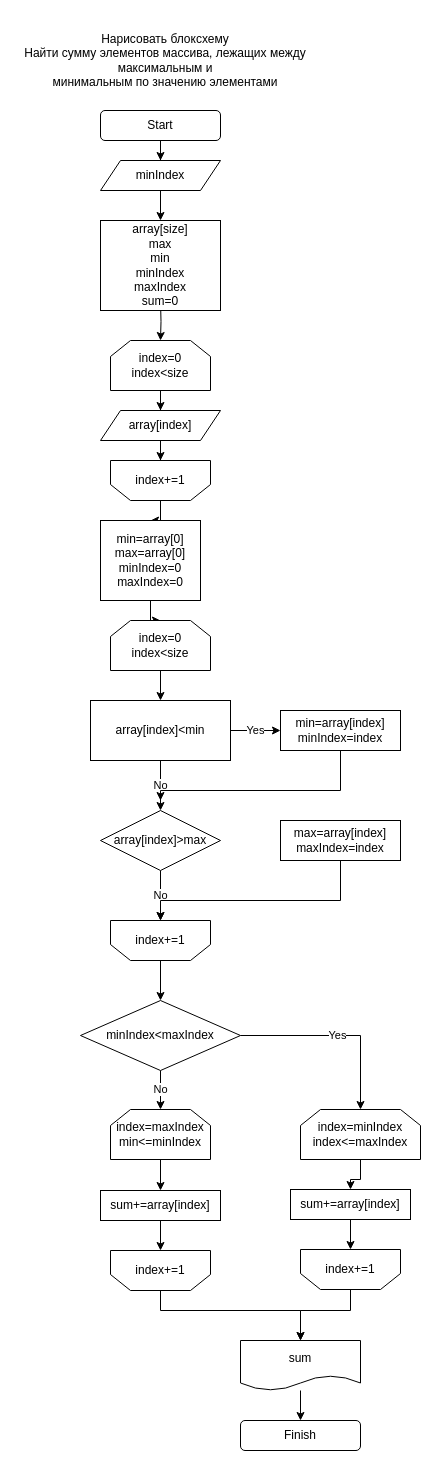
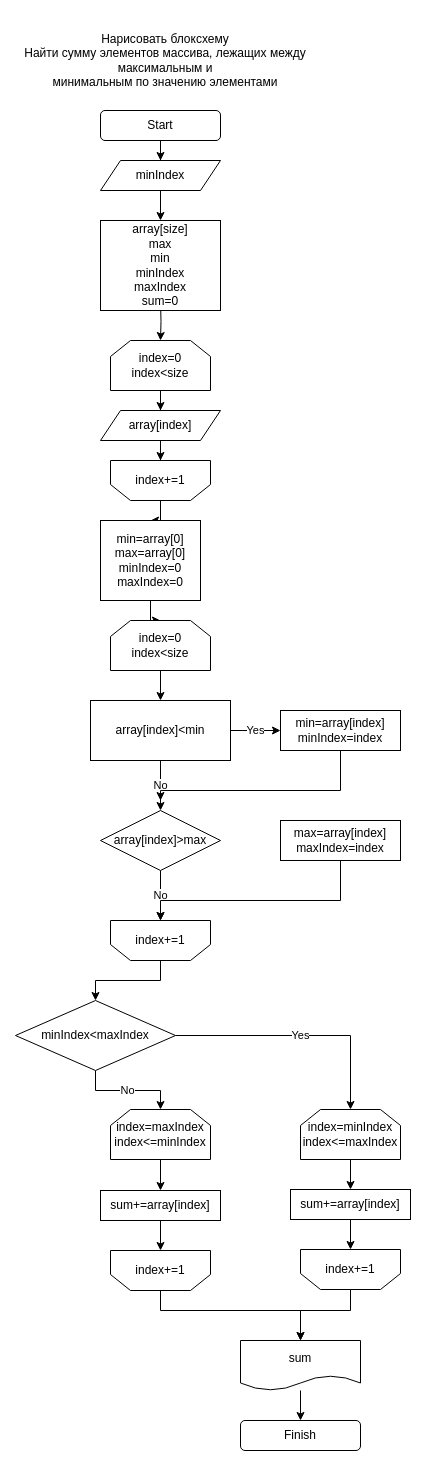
  <mxCell id="0" />
  <mxCell id="1" parent="0" />
  <mxCell id="2" value="Нарисовать блоксхему&lt;br&gt;Найти сумму элементов массива, лежащих между максимальным и&lt;br&gt;минимальным по значению элементами&lt;br&gt;" style="text;html=1;strokeColor=none;fillColor=none;align=center;verticalAlign=middle;whiteSpace=wrap;rounded=0;" parent="1" vertex="1"><mxGeometry x="20" y="20" width="290" height="80" as="geometry" /></mxCell>
  <mxCell id="3" style="edgeStyle=orthogonalEdgeStyle;rounded=0;orthogonalLoop=1;jettySize=auto;html=1;exitX=0.5;exitY=1;exitDx=0;exitDy=0;" parent="1" source="4" target="6" edge="1"><mxGeometry relative="1" as="geometry" /></mxCell>
  <mxCell id="4" value="Start" style="rounded=1;whiteSpace=wrap;html=1;" parent="1" vertex="1"><mxGeometry x="100" y="110" width="120" height="30" as="geometry" /></mxCell>
  <mxCell id="5" value="" style="edgeStyle=orthogonalEdgeStyle;rounded=0;orthogonalLoop=1;jettySize=auto;html=1;" parent="1" source="6" target="8" edge="1"><mxGeometry relative="1" as="geometry" /></mxCell>
  <mxCell id="6" value="minIndex" style="shape=parallelogram;perimeter=parallelogramPerimeter;whiteSpace=wrap;html=1;fixedSize=1;" parent="1" vertex="1"><mxGeometry x="100" y="160" width="120" height="30" as="geometry" /></mxCell>
  <mxCell id="7" style="edgeStyle=orthogonalEdgeStyle;rounded=0;orthogonalLoop=1;jettySize=auto;html=1;entryX=0.5;entryY=0;entryDx=0;entryDy=0;" parent="1" target="10" edge="1"><mxGeometry relative="1" as="geometry"><mxPoint x="160" y="300" as="sourcePoint" /></mxGeometry></mxCell>
  <mxCell id="8" value="array[size]&lt;br&gt;max&lt;br&gt;min&lt;br&gt;minIndex&lt;br&gt;maxIndex&lt;br&gt;sum=0" style="whiteSpace=wrap;html=1;" parent="1" vertex="1"><mxGeometry x="100" y="220" width="120" height="90" as="geometry" /></mxCell>
  <mxCell id="9" value="" style="edgeStyle=orthogonalEdgeStyle;rounded=0;orthogonalLoop=1;jettySize=auto;html=1;" parent="1" source="10" target="12" edge="1"><mxGeometry relative="1" as="geometry" /></mxCell>
  <mxCell id="10" value="index=0&lt;br&gt;index&amp;lt;size" style="shape=loopLimit;whiteSpace=wrap;html=1;" parent="1" vertex="1"><mxGeometry x="110" y="340" width="100" height="50" as="geometry" /></mxCell>
  <mxCell id="11" style="edgeStyle=orthogonalEdgeStyle;rounded=0;orthogonalLoop=1;jettySize=auto;html=1;exitX=0.5;exitY=1;exitDx=0;exitDy=0;" parent="1" source="12" target="14" edge="1"><mxGeometry relative="1" as="geometry" /></mxCell>
  <mxCell id="12" value="array[index]" style="shape=parallelogram;perimeter=parallelogramPerimeter;whiteSpace=wrap;html=1;fixedSize=1;" parent="1" vertex="1"><mxGeometry x="100" y="410" width="120" height="30" as="geometry" /></mxCell>
  <mxCell id="13" value="" style="edgeStyle=orthogonalEdgeStyle;rounded=0;orthogonalLoop=1;jettySize=auto;html=1;" parent="1" source="14" target="16" edge="1"><mxGeometry relative="1" as="geometry" /></mxCell>
  <mxCell id="14" value="index+=1" style="shape=loopLimit;whiteSpace=wrap;html=1;direction=west;" parent="1" vertex="1"><mxGeometry x="110" y="460" width="100" height="40" as="geometry" /></mxCell>
  <mxCell id="15" value="" style="edgeStyle=orthogonalEdgeStyle;rounded=0;orthogonalLoop=1;jettySize=auto;html=1;" parent="1" source="16" target="18" edge="1"><mxGeometry relative="1" as="geometry" /></mxCell>
  <mxCell id="16" value="min=array[0]&lt;br&gt;max=array[0]&lt;br&gt;minIndex=0&lt;br&gt;maxIndex=0" style="whiteSpace=wrap;html=1;" parent="1" vertex="1"><mxGeometry x="100" y="520" width="100" height="80" as="geometry" /></mxCell>
  <mxCell id="17" value="" style="edgeStyle=orthogonalEdgeStyle;rounded=0;orthogonalLoop=1;jettySize=auto;html=1;" parent="1" source="18" target="21" edge="1"><mxGeometry relative="1" as="geometry" /></mxCell>
  <mxCell id="18" value="index=0&lt;br&gt;index&amp;lt;size" style="shape=loopLimit;whiteSpace=wrap;html=1;" parent="1" vertex="1"><mxGeometry x="110" y="620" width="100" height="50" as="geometry" /></mxCell>
  <mxCell id="19" value="Yes" style="edgeStyle=orthogonalEdgeStyle;rounded=0;orthogonalLoop=1;jettySize=auto;html=1;" parent="1" source="21" target="23" edge="1"><mxGeometry relative="1" as="geometry" /></mxCell>
  <mxCell id="20" value="No" style="edgeStyle=orthogonalEdgeStyle;rounded=0;orthogonalLoop=1;jettySize=auto;html=1;" parent="1" source="21" target="25" edge="1"><mxGeometry relative="1" as="geometry" /></mxCell>
  <mxCell id="21" value="array[index]&amp;lt;min" style="whiteSpace=wrap;html=1;rounded=0;" parent="1" vertex="1"><mxGeometry x="90" y="700" width="140" height="60" as="geometry" /></mxCell>
  <mxCell id="22" style="edgeStyle=orthogonalEdgeStyle;rounded=0;orthogonalLoop=1;jettySize=auto;html=1;" parent="1" source="23" edge="1"><mxGeometry relative="1" as="geometry"><mxPoint x="160" y="800" as="targetPoint" /><Array as="points"><mxPoint x="340" y="790" /><mxPoint x="160" y="790" /></Array></mxGeometry></mxCell>
  <mxCell id="23" value="min=array[index]&lt;br&gt;minIndex=index" style="whiteSpace=wrap;html=1;" parent="1" vertex="1"><mxGeometry x="280" y="710" width="120" height="40" as="geometry" /></mxCell>
  <mxCell id="24" value="No" style="edgeStyle=orthogonalEdgeStyle;rounded=0;orthogonalLoop=1;jettySize=auto;html=1;" parent="1" source="25" target="29" edge="1"><mxGeometry relative="1" as="geometry" /></mxCell>
  <mxCell id="25" value="array[index]&amp;gt;max" style="rhombus;whiteSpace=wrap;html=1;" parent="1" vertex="1"><mxGeometry x="100" y="810" width="120" height="60" as="geometry" /></mxCell>
  <mxCell id="26" style="edgeStyle=orthogonalEdgeStyle;rounded=0;orthogonalLoop=1;jettySize=auto;html=1;entryX=0.5;entryY=1;entryDx=0;entryDy=0;" parent="1" source="27" target="29" edge="1"><mxGeometry relative="1" as="geometry"><Array as="points"><mxPoint x="340" y="900" /><mxPoint x="160" y="900" /></Array></mxGeometry></mxCell>
  <mxCell id="27" value="max=array[index]&lt;br&gt;maxIndex=index" style="whiteSpace=wrap;html=1;" parent="1" vertex="1"><mxGeometry x="280" y="820" width="120" height="40" as="geometry" /></mxCell>
  <mxCell id="28" value="" style="edgeStyle=orthogonalEdgeStyle;rounded=0;orthogonalLoop=1;jettySize=auto;html=1;" parent="1" source="29" target="32" edge="1"><mxGeometry relative="1" as="geometry" /></mxCell>
  <mxCell id="29" value="index+=1" style="shape=loopLimit;whiteSpace=wrap;html=1;direction=west;" parent="1" vertex="1"><mxGeometry x="110" y="920" width="100" height="40" as="geometry" /></mxCell>
  <mxCell id="30" value="Yes" style="edgeStyle=orthogonalEdgeStyle;rounded=0;orthogonalLoop=1;jettySize=auto;html=1;" parent="1" source="32" target="34" edge="1"><mxGeometry relative="1" as="geometry" /></mxCell>
  <mxCell id="31" value="No" style="edgeStyle=orthogonalEdgeStyle;rounded=0;orthogonalLoop=1;jettySize=auto;html=1;" parent="1" source="32" target="36" edge="1"><mxGeometry relative="1" as="geometry" /></mxCell>
- <mxCell id="32" value="minIndex&amp;lt;maxIndex" style="rhombus;whiteSpace=wrap;html=1;" parent="1" vertex="1"><mxGeometry x="80" y="1000" width="160" height="70" as="geometry" /></mxCell>
+ <mxCell id="32" value="minIndex&amp;lt;maxIndex" style="rhombus;whiteSpace=wrap;html=1;" parent="1" vertex="1"><mxGeometry x="15" y="1000" width="160" height="70" as="geometry" /></mxCell>
  <mxCell id="33" value="" style="edgeStyle=orthogonalEdgeStyle;rounded=0;orthogonalLoop=1;jettySize=auto;html=1;" parent="1" source="34" target="38" edge="1"><mxGeometry relative="1" as="geometry" /></mxCell>
- <mxCell id="34" value="index=minIndex&lt;br&gt;index&amp;lt;=maxIndex" style="shape=loopLimit;whiteSpace=wrap;html=1;" parent="1" vertex="1"><mxGeometry x="300" y="1109" width="120" height="50" as="geometry" /></mxCell>
+ <mxCell id="34" value="index=minIndex&lt;br&gt;index&amp;lt;=maxIndex" style="shape=loopLimit;whiteSpace=wrap;html=1;" parent="1" vertex="1"><mxGeometry x="300" y="1109" width="100" height="50" as="geometry" /></mxCell>
  <mxCell id="35" value="" style="edgeStyle=orthogonalEdgeStyle;rounded=0;orthogonalLoop=1;jettySize=auto;html=1;" parent="1" source="36" target="42" edge="1"><mxGeometry relative="1" as="geometry" /></mxCell>
- <mxCell id="36" value="index=maxIndex&lt;br&gt;min&amp;lt;=minIndex" style="shape=loopLimit;whiteSpace=wrap;html=1;" parent="1" vertex="1"><mxGeometry x="110" y="1109" width="100" height="50" as="geometry" /></mxCell>
+ <mxCell id="36" value="index=maxIndex&lt;br&gt;index&amp;lt;=minIndex" style="shape=loopLimit;whiteSpace=wrap;html=1;" parent="1" vertex="1"><mxGeometry x="110" y="1109" width="100" height="50" as="geometry" /></mxCell>
  <mxCell id="37" value="" style="edgeStyle=orthogonalEdgeStyle;rounded=0;orthogonalLoop=1;jettySize=auto;html=1;" parent="1" source="38" target="40" edge="1"><mxGeometry relative="1" as="geometry" /></mxCell>
  <mxCell id="38" value="sum+=array[index]" style="whiteSpace=wrap;html=1;" parent="1" vertex="1"><mxGeometry x="290" y="1189" width="120" height="30" as="geometry" /></mxCell>
  <mxCell id="39" style="edgeStyle=orthogonalEdgeStyle;rounded=0;orthogonalLoop=1;jettySize=auto;html=1;" parent="1" source="40" target="46" edge="1"><mxGeometry relative="1" as="geometry"><Array as="points"><mxPoint x="350" y="1310" /><mxPoint x="300" y="1310" /></Array></mxGeometry></mxCell>
  <mxCell id="40" value="index+=1" style="shape=loopLimit;whiteSpace=wrap;html=1;direction=west;" parent="1" vertex="1"><mxGeometry x="300" y="1249" width="100" height="40" as="geometry" /></mxCell>
  <mxCell id="41" value="" style="edgeStyle=orthogonalEdgeStyle;rounded=0;orthogonalLoop=1;jettySize=auto;html=1;" parent="1" source="42" target="44" edge="1"><mxGeometry relative="1" as="geometry" /></mxCell>
  <mxCell id="42" value="sum+=array[index]" style="whiteSpace=wrap;html=1;" parent="1" vertex="1"><mxGeometry x="100" y="1190" width="120" height="30" as="geometry" /></mxCell>
  <mxCell id="43" style="edgeStyle=orthogonalEdgeStyle;rounded=0;orthogonalLoop=1;jettySize=auto;html=1;entryX=0.5;entryY=0;entryDx=0;entryDy=0;" parent="1" source="44" target="46" edge="1"><mxGeometry relative="1" as="geometry"><Array as="points"><mxPoint x="160" y="1310" /><mxPoint x="300" y="1310" /></Array></mxGeometry></mxCell>
  <mxCell id="44" value="index+=1" style="shape=loopLimit;whiteSpace=wrap;html=1;direction=west;" parent="1" vertex="1"><mxGeometry x="110" y="1250" width="100" height="40" as="geometry" /></mxCell>
  <mxCell id="45" value="" style="edgeStyle=orthogonalEdgeStyle;rounded=0;orthogonalLoop=1;jettySize=auto;html=1;" parent="1" source="46" target="47" edge="1"><mxGeometry relative="1" as="geometry" /></mxCell>
  <mxCell id="46" value="sum" style="shape=document;whiteSpace=wrap;html=1;boundedLbl=1;" parent="1" vertex="1"><mxGeometry x="240" y="1340" width="120" height="50" as="geometry" /></mxCell>
  <mxCell id="47" value="Finish" style="rounded=1;whiteSpace=wrap;html=1;" parent="1" vertex="1"><mxGeometry x="240" y="1420" width="120" height="30" as="geometry" /></mxCell>
